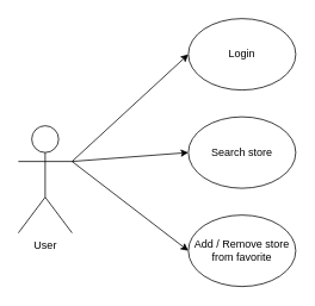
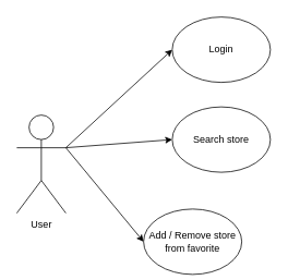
  <mxCell id="0" />
  <mxCell id="1" parent="0" />
  <mxCell id="2" value="User" style="shape=umlActor;verticalLabelPosition=bottom;verticalAlign=top;html=1;outlineConnect=0;" vertex="1" parent="1"><mxGeometry x="20" y="140" width="60" height="120" as="geometry" /></mxCell>
  <mxCell id="3" value="Login" style="ellipse;whiteSpace=wrap;html=1;" vertex="1" parent="1"><mxGeometry x="210" y="20" width="120" height="80" as="geometry" /></mxCell>
  <mxCell id="4" value="" style="endArrow=classic;html=1;exitX=1;exitY=0.333;exitDx=0;exitDy=0;exitPerimeter=0;entryX=0;entryY=0.5;entryDx=0;entryDy=0;" edge="1" parent="1" source="2" target="3"><mxGeometry width="50" height="50" relative="1" as="geometry"><mxPoint x="180" y="360" as="sourcePoint" /><mxPoint x="230" y="310" as="targetPoint" /></mxGeometry></mxCell>
  <mxCell id="5" value="Search store" style="ellipse;whiteSpace=wrap;html=1;" vertex="1" parent="1"><mxGeometry x="210" y="130" width="120" height="80" as="geometry" /></mxCell>
  <mxCell id="6" value="" style="endArrow=classic;html=1;entryX=0;entryY=0.5;entryDx=0;entryDy=0;exitX=1;exitY=0.333;exitDx=0;exitDy=0;exitPerimeter=0;" edge="1" parent="1" source="2" target="5"><mxGeometry width="50" height="50" relative="1" as="geometry"><mxPoint x="210" y="360" as="sourcePoint" /><mxPoint x="260" y="310" as="targetPoint" /></mxGeometry></mxCell>
- <mxCell id="7" value="Add / Remove store from favorite" style="ellipse;whiteSpace=wrap;html=1;" vertex="1" parent="1"><mxGeometry x="210" y="240" width="120" height="80" as="geometry" /></mxCell>
+ <mxCell id="7" value="Add / Remove store from favorite" style="ellipse;whiteSpace=wrap;html=1;" vertex="1" parent="1"><mxGeometry x="175" y="255" width="120" height="80" as="geometry" /></mxCell>
  <mxCell id="8" value="" style="endArrow=classic;html=1;entryX=0;entryY=0.5;entryDx=0;entryDy=0;exitX=1;exitY=0.333;exitDx=0;exitDy=0;exitPerimeter=0;" edge="1" parent="1" source="2" target="7"><mxGeometry width="50" height="50" relative="1" as="geometry"><mxPoint x="70" y="176.667" as="sourcePoint" /><mxPoint x="230" y="110" as="targetPoint" /></mxGeometry></mxCell>
